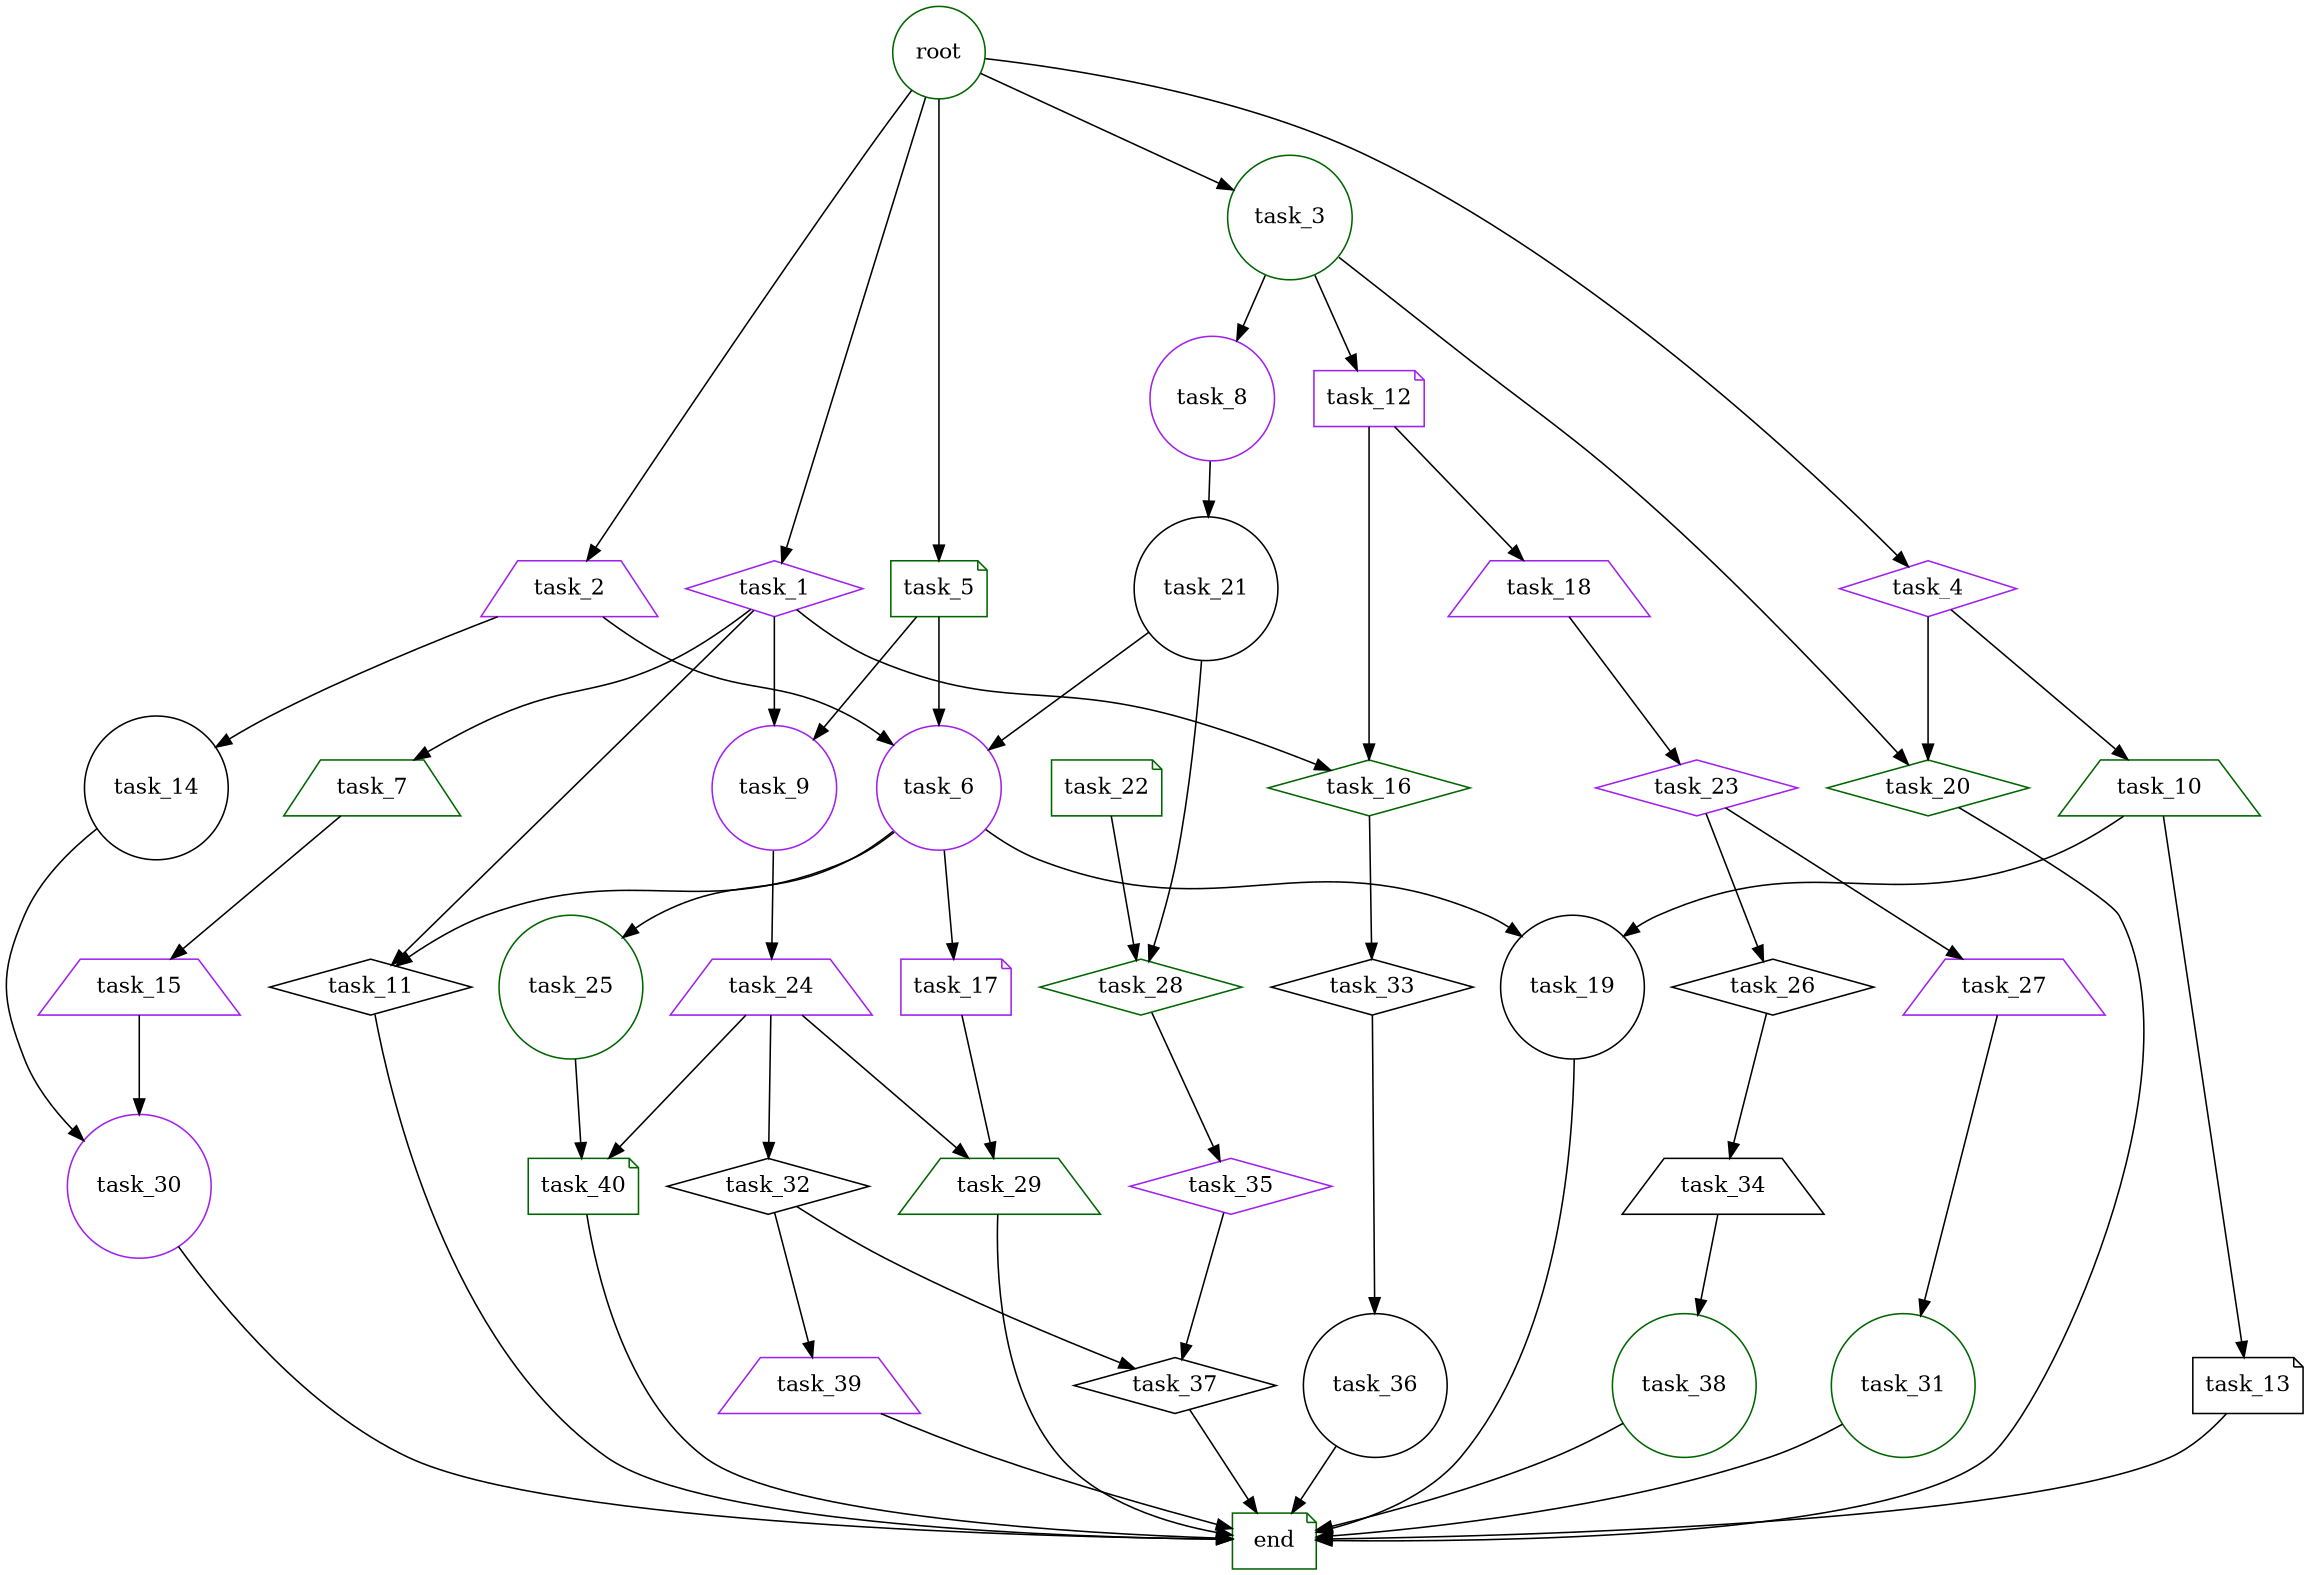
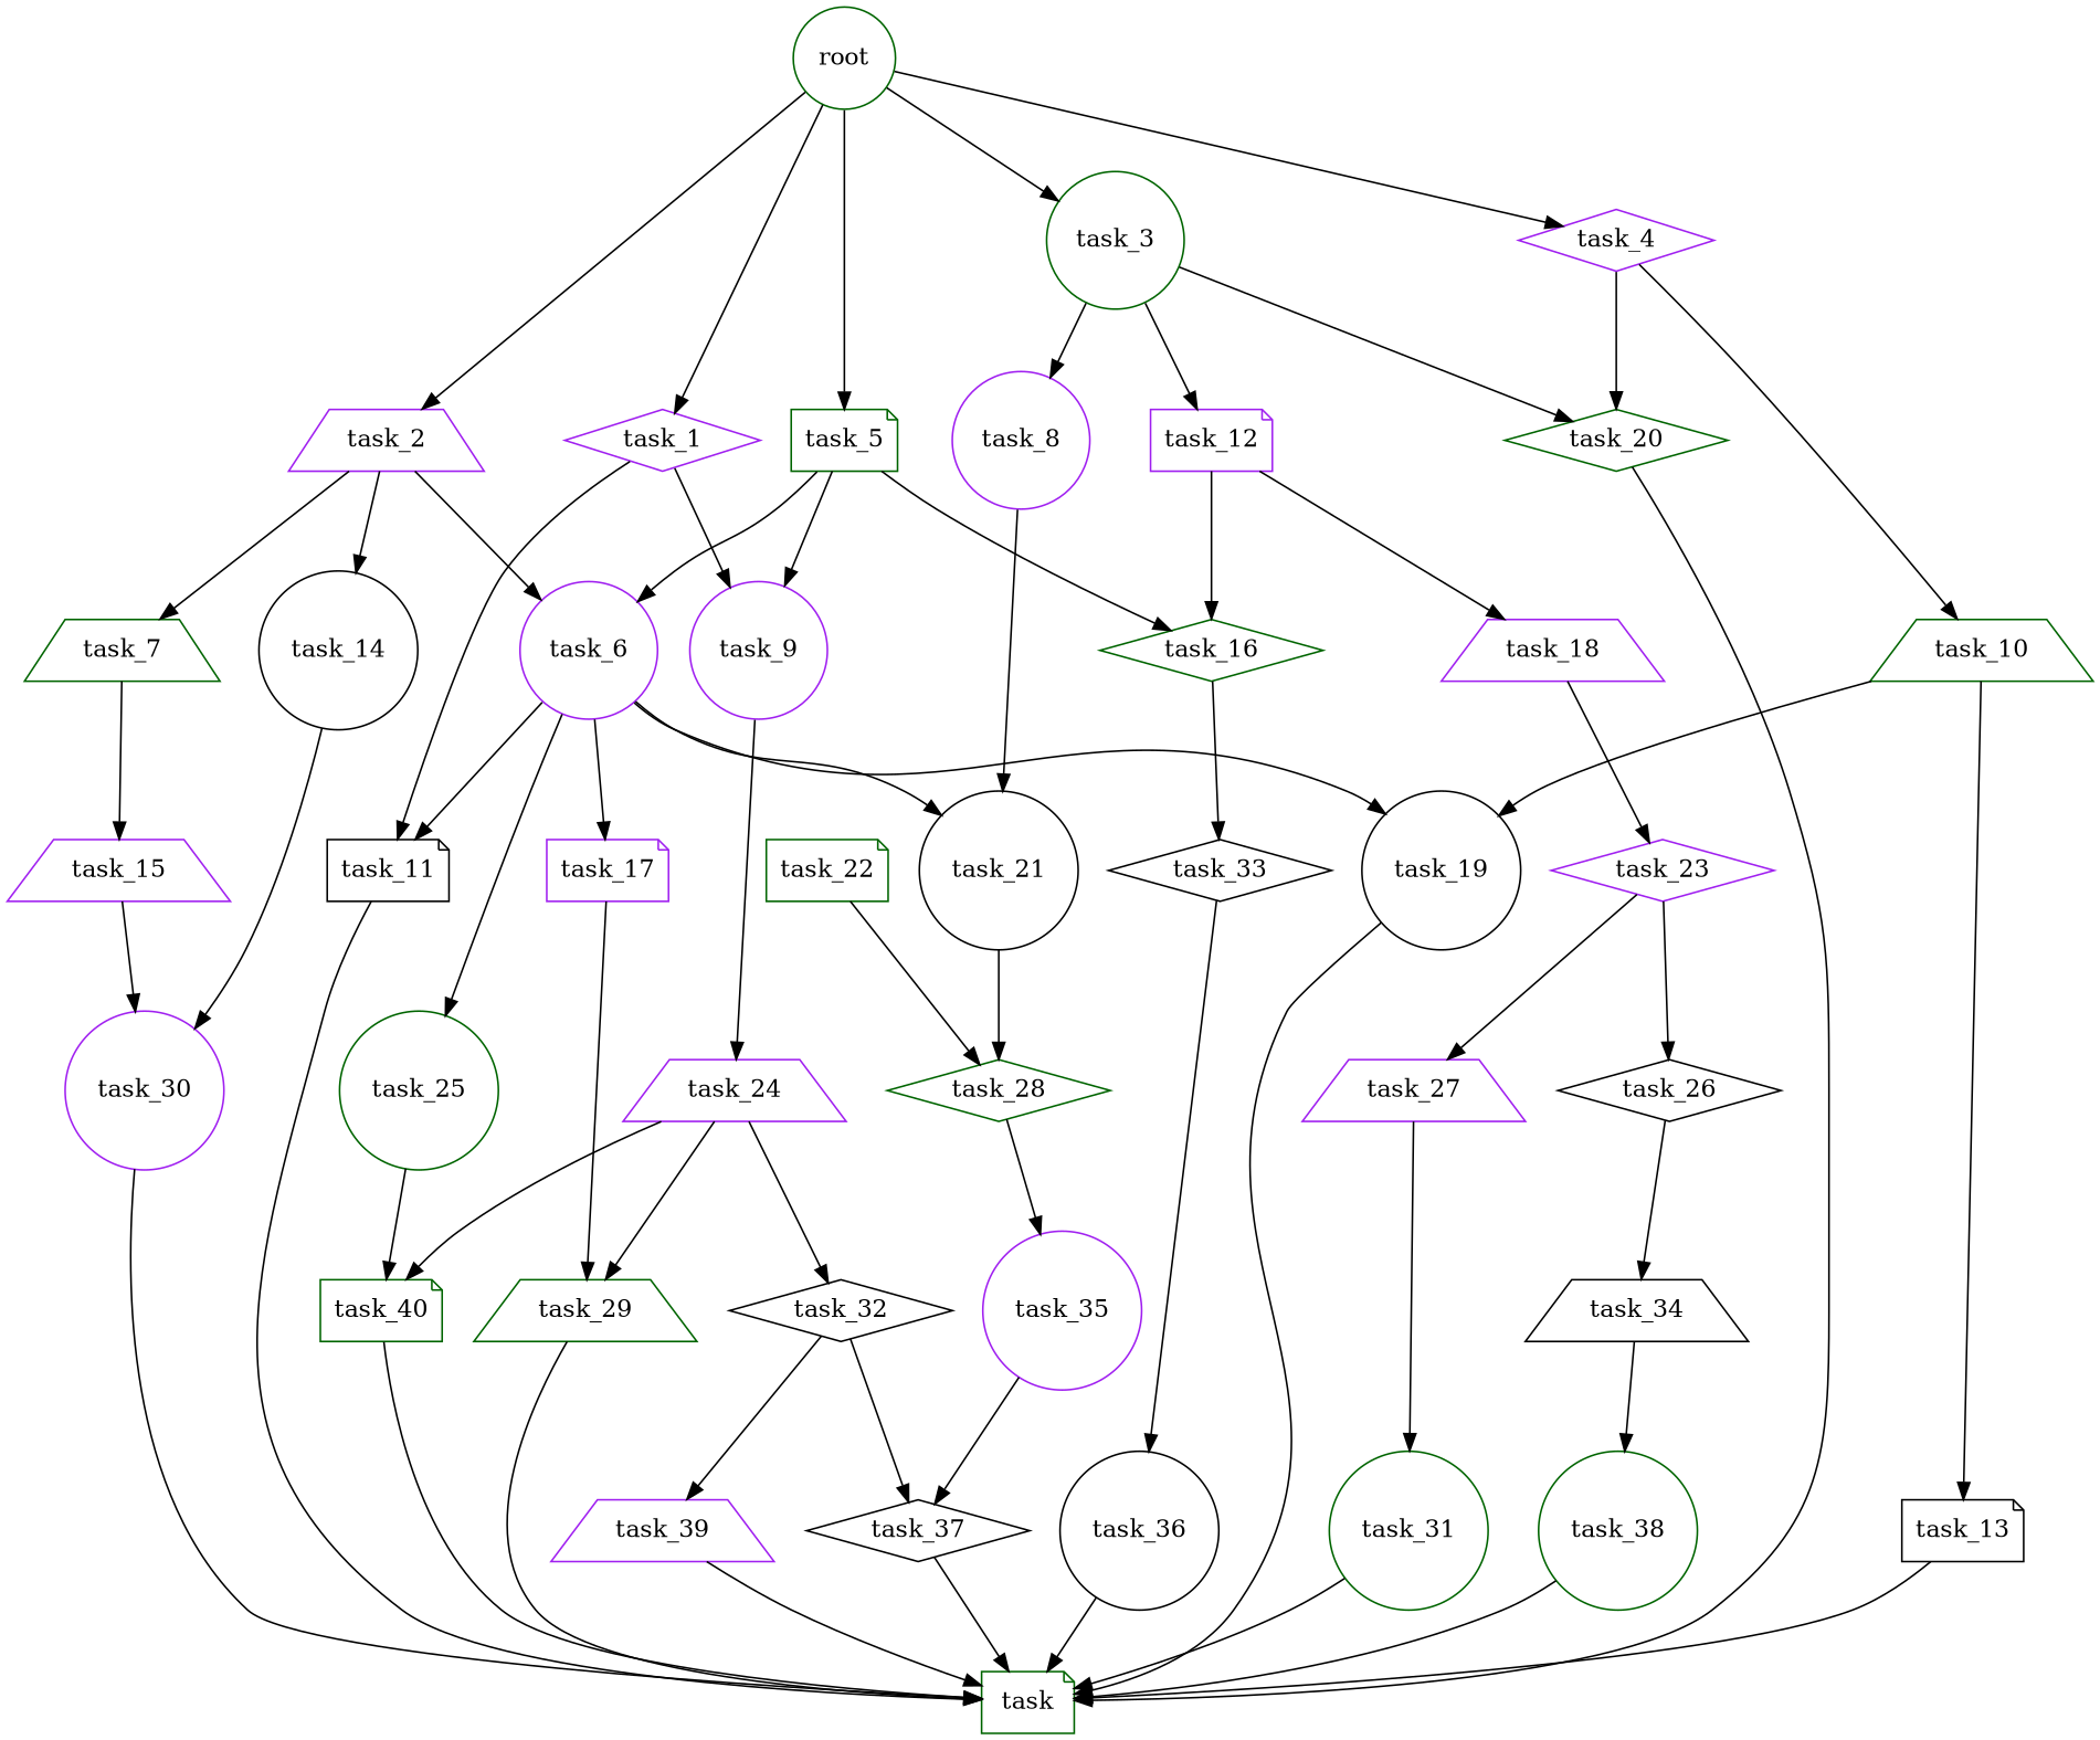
  digraph {
    node [color=purple shape=circle]
    root [color=darkgreen]
    task_1 [shape=diamond]
    task_2 [shape=trapezium]
    task_3 [color=darkgreen]
    task_4 [shape=diamond]
    task_5 [color=darkgreen shape=note]
    task_7 [color=darkgreen shape=trapezium]
    task_9
-   task_11 [color=black shape=diamond]
+   task_11 [color=black shape=note]
    task_6
    task_14 [color=black]
    task_8
    task_12 [shape=note]
    task_20 [color=darkgreen shape=diamond]
    task_10 [color=darkgreen shape=trapezium]
    task_16 [color=darkgreen shape=diamond]
    task_15 [shape=trapezium]
    task_24 [shape=trapezium]
-   end [color=darkgreen shape=note]
+   end [color=darkgreen shape=note label=task]
    task_17 [shape=note]
    task_19 [color=black]
    task_21 [color=black]
    task_25 [color=darkgreen]
    task_30
    task_18 [shape=trapezium]
    task_13 [color=black shape=note]
    task_33 [color=black shape=diamond]
    task_29 [color=darkgreen shape=trapezium]
    task_28 [color=darkgreen shape=diamond]
    task_40 [color=darkgreen shape=note]
    task_22 [color=darkgreen shape=note]
    task_32 [color=black shape=diamond]
    task_23 [shape=diamond]
    task_36 [color=black]
    task_26 [color=black shape=diamond]
    task_27 [shape=trapezium]
-   task_35 [shape=diamond]
+   task_35
    task_34 [color=black shape=trapezium]
    task_31 [color=darkgreen]
    task_37 [color=black shape=diamond]
    task_39 [shape=trapezium]
    task_38 [color=darkgreen]
    root -> task_1
    root -> task_2
    root -> task_3
    root -> task_4
    root -> task_5
-   task_1 -> task_7
+   task_2 -> task_7
    task_1 -> task_9
    task_1 -> task_11
    task_2 -> task_6
    task_2 -> task_14
    task_3 -> task_8
    task_3 -> task_12
    task_3 -> task_20
    task_4 -> task_20
    task_4 -> task_10
    task_5 -> task_9
    task_5 -> task_6
-   task_1 -> task_16
+   task_5 -> task_16
    task_7 -> task_15
    task_9 -> task_24
    task_11 -> end
    task_6 -> task_11
    task_6 -> task_17
    task_6 -> task_19
-   task_21 -> task_6
+   task_6 -> task_21
    task_6 -> task_25
    task_14 -> task_30
    task_8 -> task_21
    task_12 -> task_16
    task_12 -> task_18
    task_20 -> end
    task_10 -> task_19
    task_10 -> task_13
    task_16 -> task_33
    task_15 -> task_30
    task_24 -> task_29
    task_24 -> task_40
    task_24 -> task_32
    task_17 -> task_29
    task_19 -> end
    task_21 -> task_28
    task_25 -> task_40
    task_30 -> end
    task_18 -> task_23
    task_13 -> end
    task_33 -> task_36
    task_29 -> end
    task_28 -> task_35
    task_40 -> end
    task_22 -> task_28
    task_32 -> task_37
    task_32 -> task_39
    task_23 -> task_26
    task_23 -> task_27
    task_36 -> end
    task_26 -> task_34
    task_27 -> task_31
    task_35 -> task_37
    task_34 -> task_38
    task_31 -> end
    task_37 -> end
    task_39 -> end
    task_38 -> end
  }
